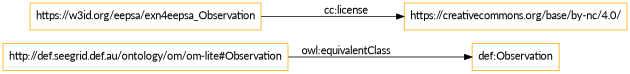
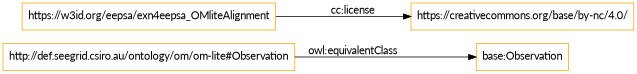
  digraph {
    fontname=Lato
    rankdir=LR
    node [color=orange fontname=Lato shape=rectangle]
    edge [fontname=Lato]
-   "http://def.seegrid.csiro.au/ontology/om/om-lite#Observation" [label="http://def.seegrid.def.au/ontology/om/om-lite#Observation"]
-   "base:Observation" [label="def:Observation"]
+   "http://def.seegrid.csiro.au/ontology/om/om-lite#Observation"
+   "base:Observation"
    n3 [label="https://creativecommons.org/base/by-nc/4.0/"]
-   "https://w3id.org/eepsa/exn4eepsa_OMliteAlignment" [label="https://w3id.org/eepsa/exn4eepsa_Observation"]
+   "https://w3id.org/eepsa/exn4eepsa_OMliteAlignment"
    "http://def.seegrid.csiro.au/ontology/om/om-lite#Observation" -> "base:Observation" [label="owl:equivalentClass"]
    "https://w3id.org/eepsa/exn4eepsa_OMliteAlignment" -> n3 [label="cc:license"]
  }
